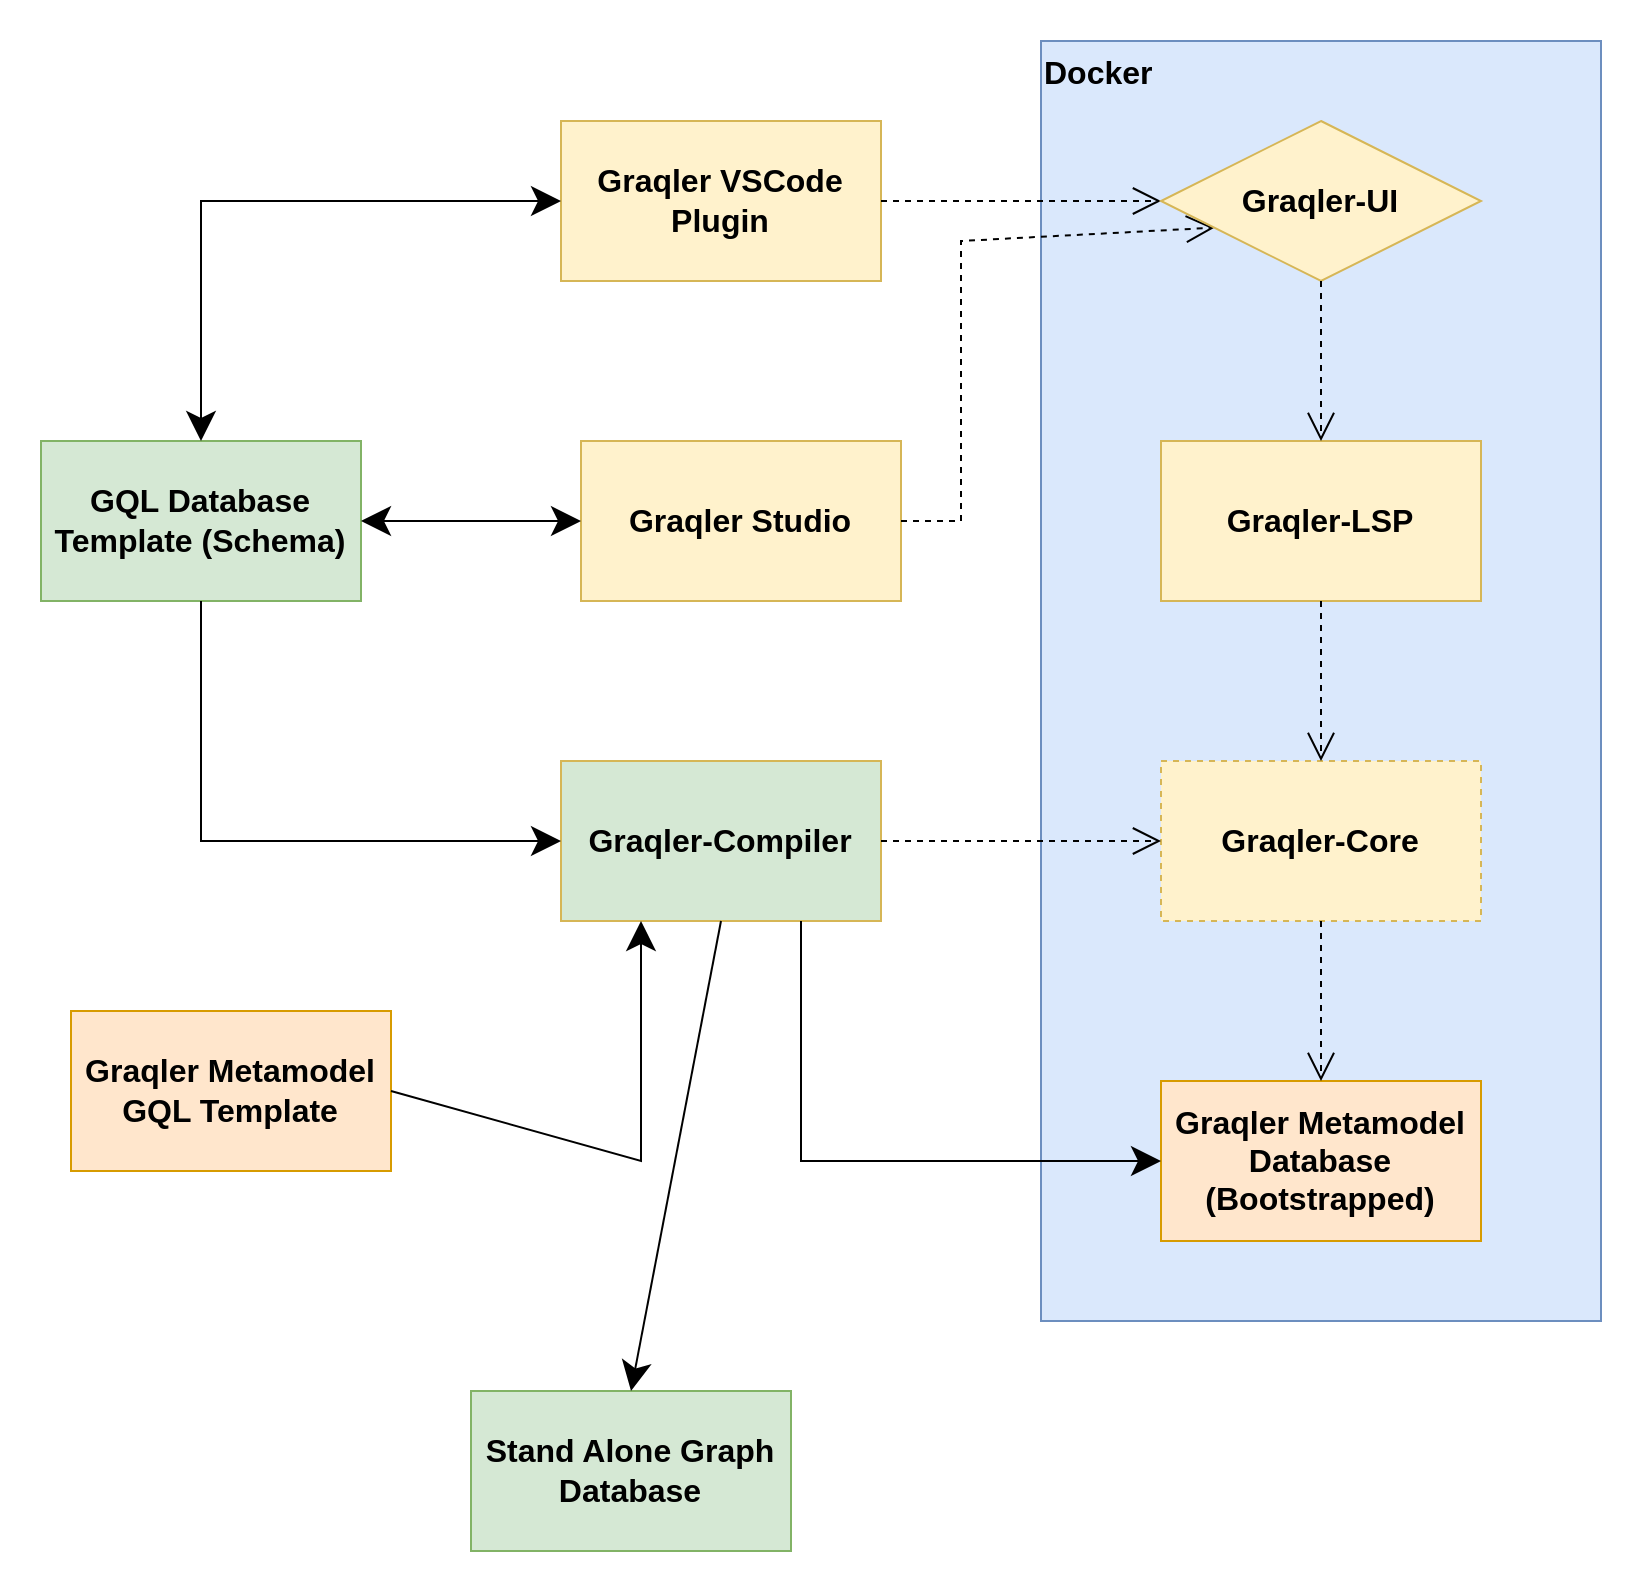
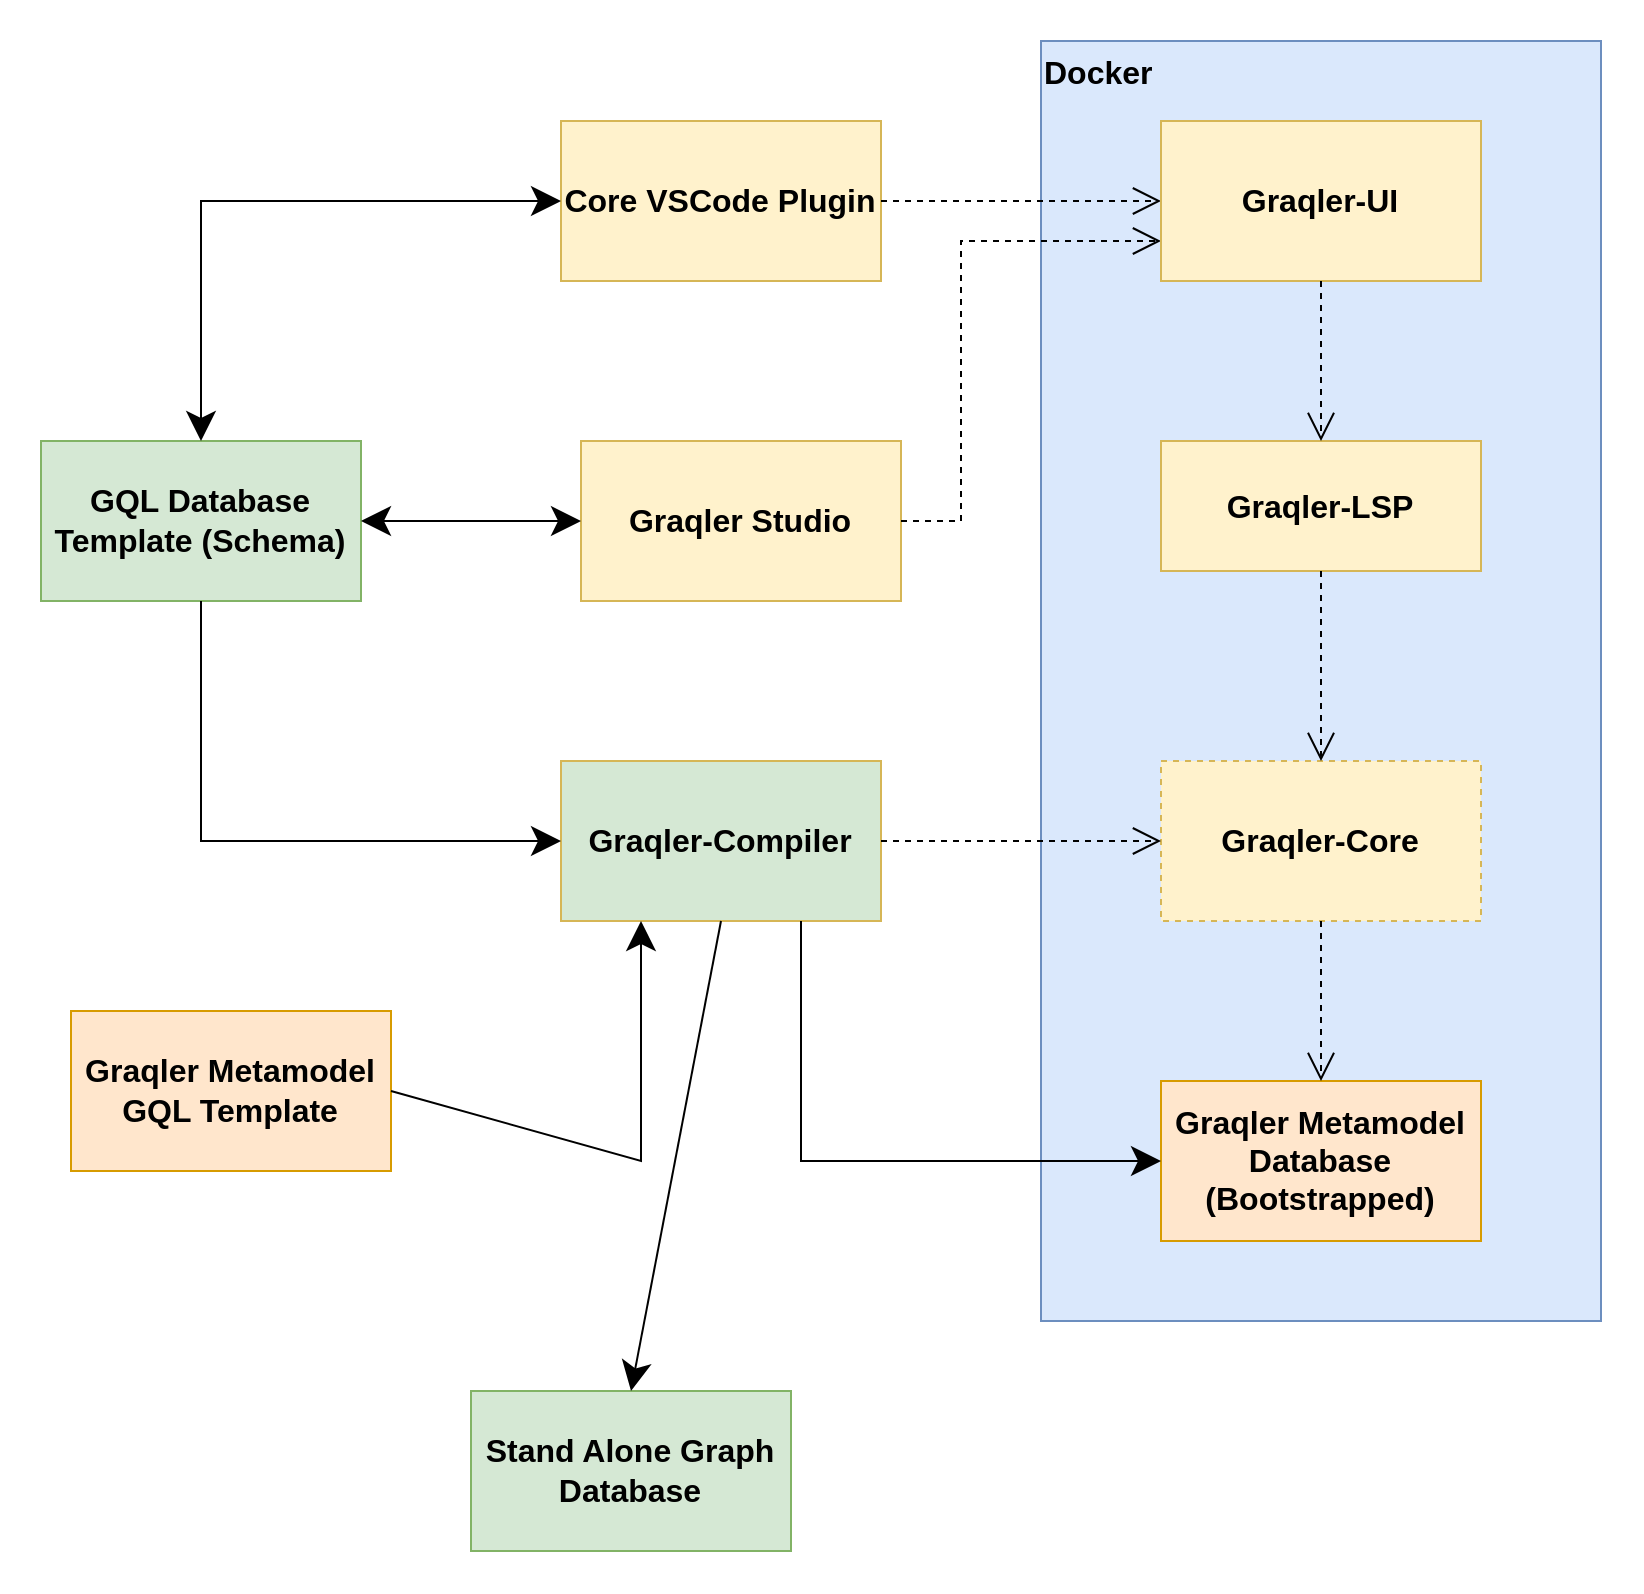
  <mxCell id="0" />
  <mxCell id="1" parent="0" />
  <mxCell id="2" value="Docker" style="rounded=0;whiteSpace=wrap;html=1;align=left;verticalAlign=top;fontSize=16;fontStyle=1;fillColor=#dae8fc;strokeColor=#6c8ebf;" parent="1" vertex="1"><mxGeometry x="520" y="20" width="280" height="640" as="geometry" /></mxCell>
  <mxCell id="3" value="Graqler Studio" style="rounded=0;whiteSpace=wrap;html=1;fillColor=#fff2cc;strokeColor=#d6b656;fontSize=16;fontStyle=1" parent="1" vertex="1"><mxGeometry x="290" y="220" width="160" height="80" as="geometry" /></mxCell>
- <mxCell id="4" value="Graqler-LSP" style="rounded=0;whiteSpace=wrap;html=1;fillColor=#fff2cc;strokeColor=#d6b656;fontSize=16;fontStyle=1" parent="1" vertex="1"><mxGeometry x="580" y="220" width="160" height="80" as="geometry" /></mxCell>
+ <mxCell id="4" value="Graqler-LSP" style="rounded=0;whiteSpace=wrap;html=1;fillColor=#fff2cc;strokeColor=#d6b656;fontSize=16;fontStyle=1" parent="1" vertex="1"><mxGeometry x="580" y="220" width="160" height="65" as="geometry" /></mxCell>
  <mxCell id="5" value="Graqler-Core" style="rounded=0;whiteSpace=wrap;html=1;fillColor=#fff2cc;strokeColor=#d6b656;fontSize=16;fontStyle=1;dashed=1;" parent="1" vertex="1"><mxGeometry x="580" y="380" width="160" height="80" as="geometry" /></mxCell>
  <mxCell id="6" value="Graqler-Compiler" style="rounded=0;whiteSpace=wrap;html=1;fillColor=#d5e8d4;strokeColor=#d6b656;fontSize=16;fontStyle=1;" parent="1" vertex="1"><mxGeometry x="280" y="380" width="160" height="80" as="geometry" /></mxCell>
  <mxCell id="7" value="" style="endArrow=open;dashed=1;html=1;rounded=0;exitX=1;exitY=0.5;exitDx=0;exitDy=0;entryX=0;entryY=0.75;entryDx=0;entryDy=0;endFill=0;endSize=12;startSize=12;" parent="1" source="3" target="18" edge="1"><mxGeometry width="50" height="50" relative="1" as="geometry"><mxPoint x="490" y="250" as="sourcePoint" /><mxPoint x="670" y="520" as="targetPoint" /><Array as="points"><mxPoint x="480" y="260" /><mxPoint x="480" y="120" /></Array></mxGeometry></mxCell>
  <mxCell id="8" value="" style="endArrow=open;dashed=1;html=1;rounded=0;exitX=0.5;exitY=1;exitDx=0;exitDy=0;entryX=0.5;entryY=0;entryDx=0;entryDy=0;endFill=0;endSize=12;startSize=12;" parent="1" source="4" target="5" edge="1"><mxGeometry width="50" height="50" relative="1" as="geometry"><mxPoint x="470" y="270" as="sourcePoint" /><mxPoint x="590" y="270" as="targetPoint" /><Array as="points" /></mxGeometry></mxCell>
  <mxCell id="9" value="" style="endArrow=open;dashed=1;html=1;rounded=0;exitX=1;exitY=0.5;exitDx=0;exitDy=0;entryX=0;entryY=0.5;entryDx=0;entryDy=0;endFill=0;endSize=12;startSize=12;" parent="1" source="6" target="5" edge="1"><mxGeometry width="50" height="50" relative="1" as="geometry"><mxPoint x="750" y="310" as="sourcePoint" /><mxPoint x="870" y="350" as="targetPoint" /><Array as="points" /></mxGeometry></mxCell>
  <mxCell id="10" value="Stand Alone Graph Database" style="rounded=0;whiteSpace=wrap;html=1;fillColor=#d5e8d4;strokeColor=#82b366;fontSize=16;fontStyle=1" parent="1" vertex="1"><mxGeometry x="235" y="695" width="160" height="80" as="geometry" /></mxCell>
  <mxCell id="11" value="GQL Database Template (Schema)" style="rounded=0;whiteSpace=wrap;html=1;fillColor=#d5e8d4;strokeColor=#82b366;fontSize=16;fontStyle=1" parent="1" vertex="1"><mxGeometry x="20" y="220" width="160" height="80" as="geometry" /></mxCell>
  <mxCell id="12" value="" style="endArrow=classic;html=1;rounded=0;exitX=0.5;exitY=1;exitDx=0;exitDy=0;endSize=12;startSize=12;entryX=0.5;entryY=0;entryDx=0;entryDy=0;" parent="1" source="6" target="10" edge="1"><mxGeometry width="50" height="50" relative="1" as="geometry"><mxPoint x="620" y="570" as="sourcePoint" /><mxPoint x="300" y="680" as="targetPoint" /><Array as="points" /></mxGeometry></mxCell>
  <mxCell id="13" value="" style="endArrow=classic;html=1;rounded=0;exitX=0.5;exitY=1;exitDx=0;exitDy=0;entryX=0;entryY=0.5;entryDx=0;entryDy=0;endSize=12;startSize=12;startArrow=none;startFill=0;" parent="1" source="11" target="6" edge="1"><mxGeometry width="50" height="50" relative="1" as="geometry"><mxPoint x="670" y="470" as="sourcePoint" /><mxPoint x="670" y="590" as="targetPoint" /><Array as="points"><mxPoint x="100" y="420" /></Array></mxGeometry></mxCell>
  <mxCell id="14" value="" style="endArrow=classic;html=1;rounded=0;entryX=0;entryY=0.5;entryDx=0;entryDy=0;endSize=12;startSize=12;startArrow=classic;startFill=1;" parent="1" target="3" edge="1"><mxGeometry width="50" height="50" relative="1" as="geometry"><mxPoint x="180" y="260" as="sourcePoint" /><mxPoint x="310" y="430" as="targetPoint" /><Array as="points" /></mxGeometry></mxCell>
- <mxCell id="15" value="Graqler VSCode Plugin" style="rounded=0;whiteSpace=wrap;html=1;fillColor=#fff2cc;strokeColor=#d6b656;fontSize=16;fontStyle=1" parent="1" vertex="1"><mxGeometry x="280" y="60" width="160" height="80" as="geometry" /></mxCell>
+ <mxCell id="15" value="Core VSCode Plugin" style="rounded=0;whiteSpace=wrap;html=1;fillColor=#fff2cc;strokeColor=#d6b656;fontSize=16;fontStyle=1" parent="1" vertex="1"><mxGeometry x="280" y="60" width="160" height="80" as="geometry" /></mxCell>
  <mxCell id="16" value="" style="endArrow=classic;html=1;rounded=0;entryX=0;entryY=0.5;entryDx=0;entryDy=0;endSize=12;startSize=12;exitX=0.5;exitY=0;exitDx=0;exitDy=0;startArrow=classic;startFill=1;" parent="1" source="11" target="15" edge="1"><mxGeometry width="50" height="50" relative="1" as="geometry"><mxPoint x="100" y="300" as="sourcePoint" /><mxPoint x="310" y="270" as="targetPoint" /><Array as="points"><mxPoint x="100" y="100" /></Array></mxGeometry></mxCell>
  <mxCell id="17" value="" style="endArrow=open;dashed=1;html=1;rounded=0;exitX=1;exitY=0.5;exitDx=0;exitDy=0;entryX=0;entryY=0.5;entryDx=0;entryDy=0;endFill=0;endSize=12;startSize=12;" parent="1" source="15" target="18" edge="1"><mxGeometry width="50" height="50" relative="1" as="geometry"><mxPoint x="470" y="270" as="sourcePoint" /><mxPoint x="590" y="270" as="targetPoint" /><Array as="points" /></mxGeometry></mxCell>
- <mxCell id="18" value="Graqler-UI" style="rhombus;whiteSpace=wrap;html=1;fillColor=#fff2cc;strokeColor=#d6b656;fontSize=16;fontStyle=1;" parent="1" vertex="1"><mxGeometry x="580" y="60" width="160" height="80" as="geometry" /></mxCell>
+ <mxCell id="18" value="Graqler-UI" style="rounded=0;whiteSpace=wrap;html=1;fillColor=#fff2cc;strokeColor=#d6b656;fontSize=16;fontStyle=1" parent="1" vertex="1"><mxGeometry x="580" y="60" width="160" height="80" as="geometry" /></mxCell>
  <mxCell id="19" value="" style="endArrow=open;dashed=1;html=1;rounded=0;exitX=0.5;exitY=1;exitDx=0;exitDy=0;entryX=0.5;entryY=0;entryDx=0;entryDy=0;endFill=0;endSize=12;startSize=12;" parent="1" source="18" target="4" edge="1"><mxGeometry width="50" height="50" relative="1" as="geometry"><mxPoint x="470" y="110" as="sourcePoint" /><mxPoint x="590" y="110" as="targetPoint" /><Array as="points" /></mxGeometry></mxCell>
  <mxCell id="20" value="Graqler Metamodel GQL Template" style="rounded=0;whiteSpace=wrap;html=1;fillColor=#ffe6cc;strokeColor=#d79b00;fontSize=16;fontStyle=1" parent="1" vertex="1"><mxGeometry x="35" y="505" width="160" height="80" as="geometry" /></mxCell>
  <mxCell id="21" value="Graqler Metamodel Database&lt;br&gt;(Bootstrapped)" style="rounded=0;whiteSpace=wrap;html=1;fillColor=#ffe6cc;strokeColor=#d79b00;fontSize=16;fontStyle=1" parent="1" vertex="1"><mxGeometry x="580" y="540" width="160" height="80" as="geometry" /></mxCell>
  <mxCell id="22" value="" style="endArrow=open;dashed=1;html=1;rounded=0;exitX=0.5;exitY=1;exitDx=0;exitDy=0;endFill=0;endSize=12;startSize=12;entryX=0.5;entryY=0;entryDx=0;entryDy=0;" parent="1" source="5" target="21" edge="1"><mxGeometry width="50" height="50" relative="1" as="geometry"><mxPoint x="450" y="430" as="sourcePoint" /><mxPoint x="570" y="540" as="targetPoint" /><Array as="points" /></mxGeometry></mxCell>
  <mxCell id="23" value="" style="endArrow=classic;html=1;rounded=0;exitX=0.75;exitY=1;exitDx=0;exitDy=0;entryX=0;entryY=0.5;entryDx=0;entryDy=0;endSize=12;startSize=12;" parent="1" source="6" target="21" edge="1"><mxGeometry width="50" height="50" relative="1" as="geometry"><mxPoint x="710" y="470" as="sourcePoint" /><mxPoint x="190" y="670" as="targetPoint" /><Array as="points"><mxPoint x="400" y="580" /></Array></mxGeometry></mxCell>
  <mxCell id="24" value="" style="endArrow=classic;html=1;rounded=0;exitX=1;exitY=0.5;exitDx=0;exitDy=0;entryX=0.25;entryY=1;entryDx=0;entryDy=0;endSize=12;startSize=12;" parent="1" source="20" target="6" edge="1"><mxGeometry width="50" height="50" relative="1" as="geometry"><mxPoint x="670" y="470" as="sourcePoint" /><mxPoint x="550" y="610" as="targetPoint" /><Array as="points"><mxPoint x="320" y="580" /></Array></mxGeometry></mxCell>
